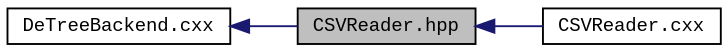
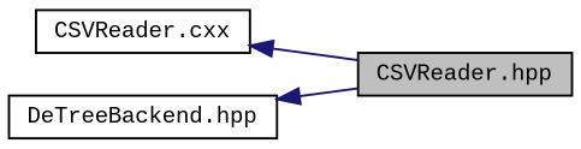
  digraph {
    fontname="Liberation Mono"
    rankdir=LR
    node [color=black fillcolor=white fontname="Liberation Mono" fontsize=10 shape=record style=filled]
    edge [color=midnightblue dir=back fontname="Liberation Mono" fontsize=10 labelfontname=Helvetica labelfontsize=10 style=solid]
    n1 [fillcolor=grey75 fontcolor=black height=0.2 label="CSVReader.hpp" width=0.4]
    n2 [height=0.2 label="CSVReader.cxx" width=0.4]
-   n3 [height=0.2 label="DeTreeBackend.cxx" width=0.4]
-   n1 -> n2
+   n3 [height=0.2 label="DeTreeBackend.hpp" width=0.4]
+   n2 -> n1
    n3 -> n1
  }
